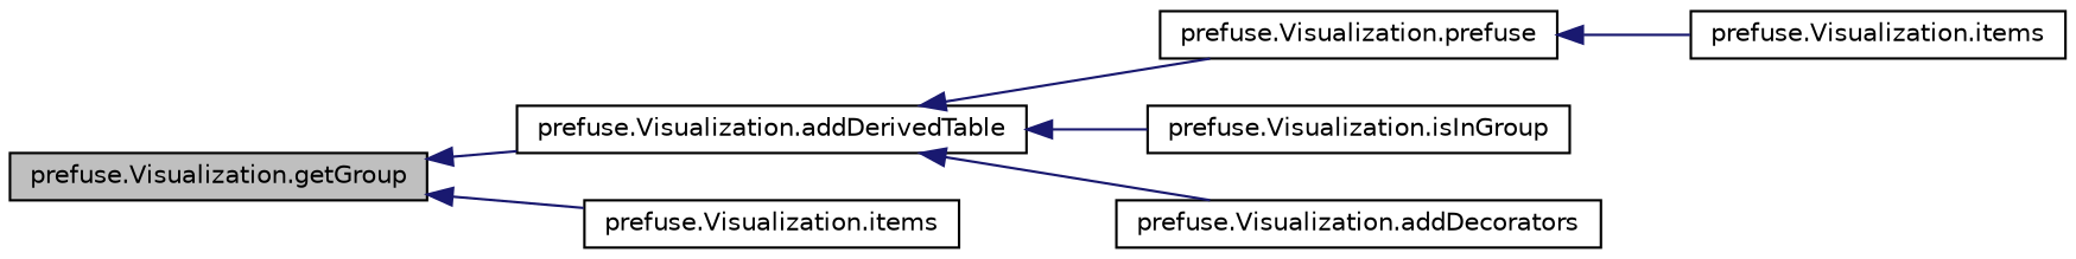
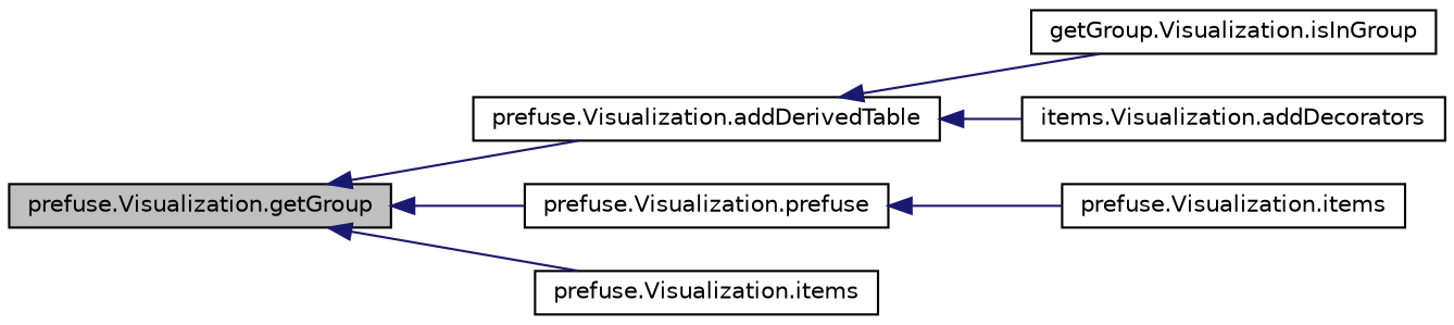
  digraph {
    rankdir=LR
    node [color=black fillcolor=white fontname=Helvetica fontsize=10 shape=record style=filled]
    edge [color=midnightblue dir=back fontname=Helvetica fontsize=10 labelfontname=Helvetica labelfontsize=10 style=solid]
    n1 [fillcolor=grey75 fontcolor=black height=0.2 label="prefuse.Visualization.getGroup" width=0.4]
    n2 [height=0.2 label="prefuse.Visualization.addDerivedTable" width=0.4]
    n3 [height=0.2 label="prefuse.Visualization.prefuse" width=0.4]
    n4 [height=0.2 label="prefuse.Visualization.items" width=0.4]
-   n5 [height=0.2 label="prefuse.Visualization.isInGroup" width=0.4]
-   n6 [height=0.2 label="prefuse.Visualization.addDecorators" width=0.4]
+   n5 [height=0.2 label="getGroup.Visualization.isInGroup" width=0.4]
+   n6 [height=0.2 label="items.Visualization.addDecorators" width=0.4]
    n7 [height=0.2 label="prefuse.Visualization.items" width=0.4]
    n1 -> n2
-   n2 -> n3
+   n1 -> n3
    n1 -> n4
    n2 -> n5
    n2 -> n6
    n3 -> n7
  }
